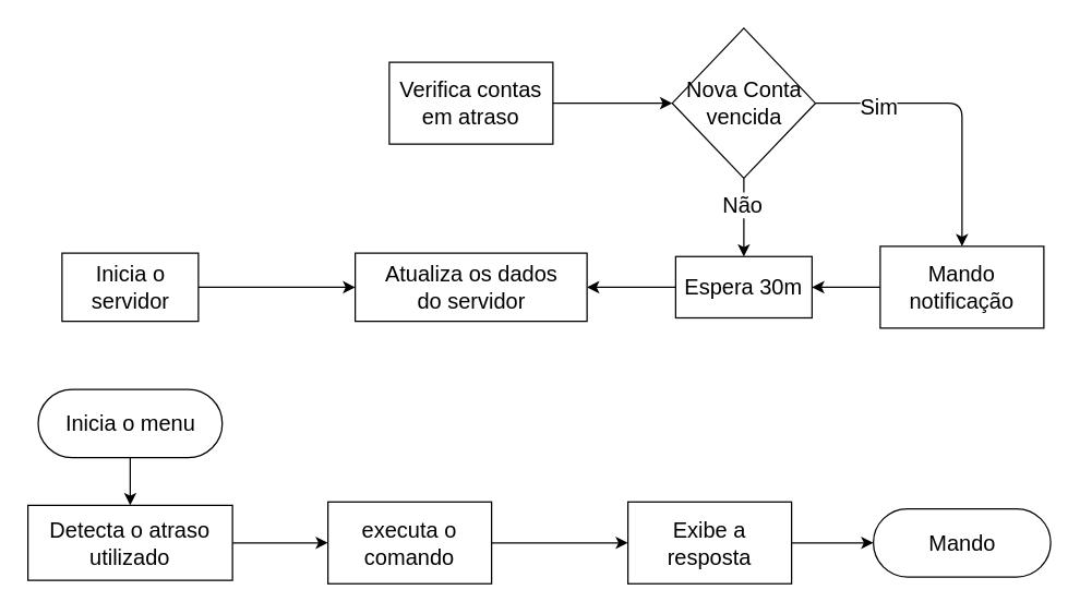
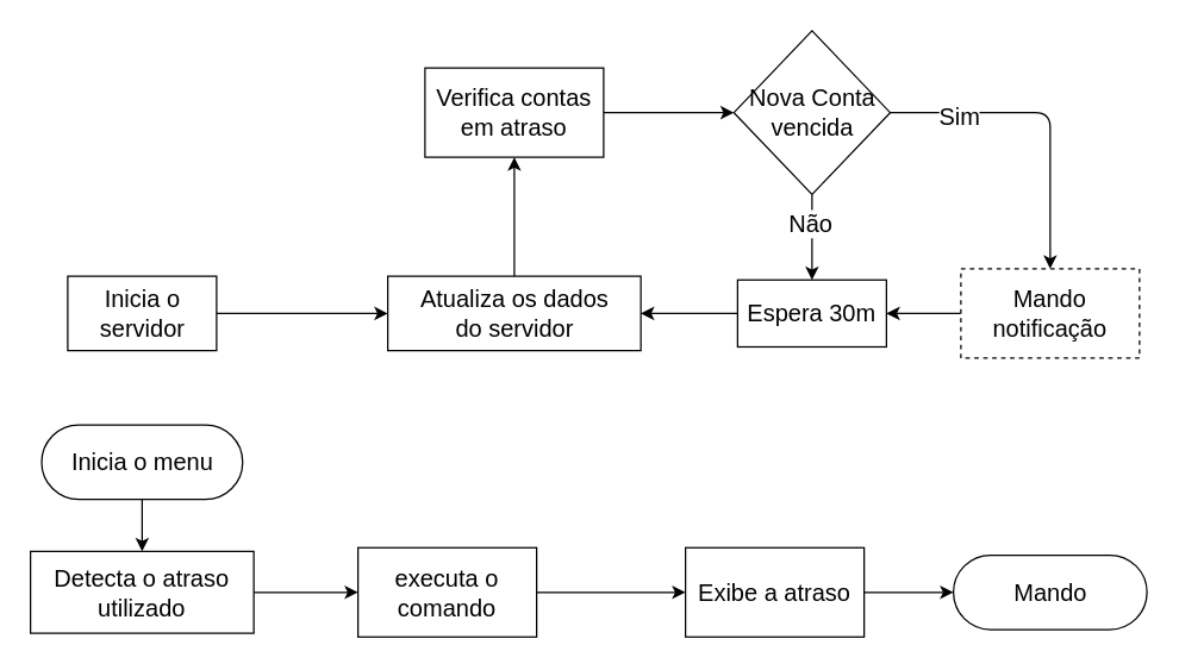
  <mxCell id="0" />
  <mxCell id="1" parent="0" />
  <mxCell id="2" style="edgeStyle=none;html=1;exitX=1;exitY=0.5;exitDx=0;exitDy=0;entryX=0;entryY=0.5;entryDx=0;entryDy=0;fontSize=16;" edge="1" parent="1" source="3" target="5"><mxGeometry relative="1" as="geometry" /></mxCell>
  <mxCell id="3" value="Inicia o &lt;br&gt;servidor" style="html=1;dashed=0;whitespace=wrap;fontSize=16;" vertex="1" parent="1"><mxGeometry x="45" y="185" width="100" height="50" as="geometry" /></mxCell>
+ <mxCell id="4" value="" style="edgeStyle=none;html=1;fontSize=16;" edge="1" parent="1" source="5" target="7"><mxGeometry relative="1" as="geometry" /></mxCell>
  <mxCell id="5" value="Atualiza os dados &lt;br&gt;do servidor" style="html=1;dashed=0;whitespace=wrap;fontSize=16;" vertex="1" parent="1"><mxGeometry x="260" y="185" width="170" height="50" as="geometry" /></mxCell>
  <mxCell id="6" value="" style="edgeStyle=none;html=1;fontSize=16;" edge="1" parent="1" source="7" target="12"><mxGeometry relative="1" as="geometry" /></mxCell>
  <mxCell id="7" value="Verifica contas em atraso" style="whiteSpace=wrap;html=1;fontSize=16;dashed=0;" vertex="1" parent="1"><mxGeometry x="285" y="45" width="120" height="60" as="geometry" /></mxCell>
  <mxCell id="8" value="" style="edgeStyle=none;html=1;fontSize=16;" edge="1" parent="1" source="12" target="14"><mxGeometry relative="1" as="geometry"><Array as="points"><mxPoint x="705" y="75" /></Array></mxGeometry></mxCell>
  <mxCell id="9" value="Sim" style="edgeLabel;html=1;align=center;verticalAlign=middle;resizable=0;points=[];fontSize=16;" vertex="1" connectable="0" parent="8"><mxGeometry x="-0.57" y="-2" relative="1" as="geometry"><mxPoint as="offset" /></mxGeometry></mxCell>
  <mxCell id="10" style="edgeStyle=none;html=1;exitX=0.5;exitY=1;exitDx=0;exitDy=0;entryX=0.5;entryY=0;entryDx=0;entryDy=0;fontSize=16;" edge="1" parent="1" source="12" target="16"><mxGeometry relative="1" as="geometry" /></mxCell>
  <mxCell id="11" value="Não" style="edgeLabel;html=1;align=center;verticalAlign=middle;resizable=0;points=[];fontSize=16;" vertex="1" connectable="0" parent="10"><mxGeometry x="-0.338" y="-2" relative="1" as="geometry"><mxPoint as="offset" /></mxGeometry></mxCell>
  <mxCell id="12" value="Nova Conta&lt;br&gt;vencida" style="rhombus;whiteSpace=wrap;html=1;fontSize=16;dashed=0;" vertex="1" parent="1"><mxGeometry x="492.5" y="20" width="105" height="110" as="geometry" /></mxCell>
  <mxCell id="13" value="" style="edgeStyle=none;html=1;fontSize=16;" edge="1" parent="1" source="14" target="16"><mxGeometry relative="1" as="geometry" /></mxCell>
- <mxCell id="14" value="Mando notificação" style="whiteSpace=wrap;html=1;fontSize=16;dashed=0;" vertex="1" parent="1"><mxGeometry x="645" y="180" width="120" height="60" as="geometry" /></mxCell>
+ <mxCell id="14" value="Mando notificação" style="whiteSpace=wrap;html=1;fontSize=16;dashed=1;" vertex="1" parent="1"><mxGeometry x="645" y="180" width="120" height="60" as="geometry" /></mxCell>
  <mxCell id="15" style="edgeStyle=none;html=1;exitX=0;exitY=0.5;exitDx=0;exitDy=0;entryX=1;entryY=0.5;entryDx=0;entryDy=0;fontSize=16;" edge="1" parent="1" source="16" target="5"><mxGeometry relative="1" as="geometry" /></mxCell>
  <mxCell id="16" value="Espera 30m" style="whiteSpace=wrap;html=1;fontSize=16;dashed=0;" vertex="1" parent="1"><mxGeometry x="495" y="187.5" width="100" height="45" as="geometry" /></mxCell>
  <mxCell id="17" value="" style="edgeStyle=none;html=1;fontSize=16;" edge="1" parent="1" source="18" target="20"><mxGeometry relative="1" as="geometry" /></mxCell>
  <mxCell id="18" value="Inicia o menu" style="html=1;dashed=0;whitespace=wrap;shape=mxgraph.dfd.start;fontSize=16;" vertex="1" parent="1"><mxGeometry x="27.5" y="285" width="135" height="50" as="geometry" /></mxCell>
  <mxCell id="19" value="" style="edgeStyle=none;html=1;fontSize=16;" edge="1" parent="1" source="20" target="23"><mxGeometry relative="1" as="geometry" /></mxCell>
  <mxCell id="20" value="Detecta o atraso utilizado" style="whiteSpace=wrap;html=1;fontSize=16;dashed=0;" vertex="1" parent="1"><mxGeometry x="20" y="370" width="150" height="55" as="geometry" /></mxCell>
  <mxCell id="21" value="Mando" style="html=1;dashed=0;whitespace=wrap;shape=mxgraph.dfd.start;fontSize=16;" vertex="1" parent="1"><mxGeometry x="640" y="372.5" width="130" height="50" as="geometry" /></mxCell>
  <mxCell id="22" value="" style="edgeStyle=none;html=1;fontSize=16;" edge="1" parent="1" source="23" target="25"><mxGeometry relative="1" as="geometry" /></mxCell>
  <mxCell id="23" value="executa o comando" style="whiteSpace=wrap;html=1;fontSize=16;dashed=0;" vertex="1" parent="1"><mxGeometry x="240" y="367.5" width="120" height="60" as="geometry" /></mxCell>
  <mxCell id="24" style="edgeStyle=none;html=1;exitX=1;exitY=0.5;exitDx=0;exitDy=0;entryX=0;entryY=0.5;entryDx=0;entryDy=0;entryPerimeter=0;fontSize=16;" edge="1" parent="1" source="25" target="21"><mxGeometry relative="1" as="geometry" /></mxCell>
- <mxCell id="25" value="Exibe a resposta" style="whiteSpace=wrap;html=1;fontSize=16;dashed=0;" vertex="1" parent="1"><mxGeometry x="460" y="367.5" width="120" height="60" as="geometry" /></mxCell>
+ <mxCell id="25" value="Exibe a atraso" style="whiteSpace=wrap;html=1;fontSize=16;dashed=0;" vertex="1" parent="1"><mxGeometry x="460" y="367.5" width="120" height="60" as="geometry" /></mxCell>
